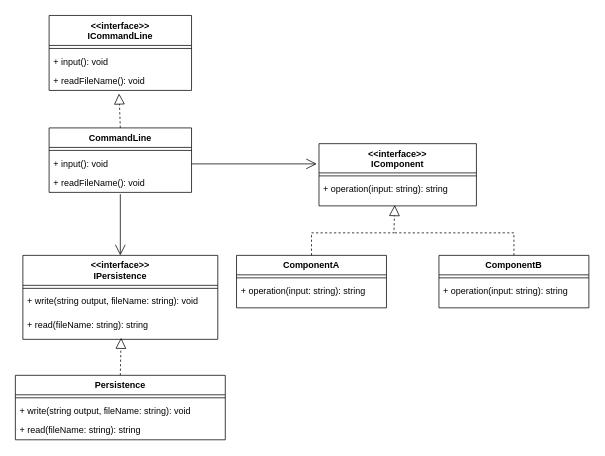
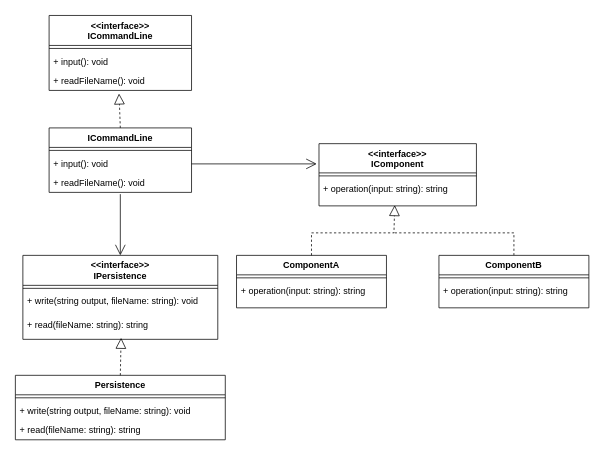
  <mxCell id="0" />
  <mxCell id="1" parent="0" />
- <mxCell id="2" value="CommandLine" style="swimlane;fontStyle=1;align=center;verticalAlign=top;childLayout=stackLayout;horizontal=1;startSize=26;horizontalStack=0;resizeParent=1;resizeParentMax=0;resizeLast=0;collapsible=1;marginBottom=0;" vertex="1" parent="1"><mxGeometry x="65" y="170" width="190" height="86" as="geometry" /></mxCell>
+ <mxCell id="2" value="ICommandLine" style="swimlane;fontStyle=1;align=center;verticalAlign=top;childLayout=stackLayout;horizontal=1;startSize=26;horizontalStack=0;resizeParent=1;resizeParentMax=0;resizeLast=0;collapsible=1;marginBottom=0;" vertex="1" parent="1"><mxGeometry x="65" y="170" width="190" height="86" as="geometry" /></mxCell>
  <mxCell id="3" value="" style="line;strokeWidth=1;fillColor=none;align=left;verticalAlign=middle;spacingTop=-1;spacingLeft=3;spacingRight=3;rotatable=0;labelPosition=right;points=[];portConstraint=eastwest;" vertex="1" parent="2"><mxGeometry y="26" width="190" height="8" as="geometry" /></mxCell>
  <mxCell id="4" value="+ input(): void" style="text;strokeColor=none;fillColor=none;align=left;verticalAlign=top;spacingLeft=4;spacingRight=4;overflow=hidden;rotatable=0;points=[[0,0.5],[1,0.5]];portConstraint=eastwest;" vertex="1" parent="2"><mxGeometry y="34" width="190" height="26" as="geometry" /></mxCell>
  <mxCell id="5" value="+ readFileName(): void" style="text;strokeColor=none;fillColor=none;align=left;verticalAlign=top;spacingLeft=4;spacingRight=4;overflow=hidden;rotatable=0;points=[[0,0.5],[1,0.5]];portConstraint=eastwest;" vertex="1" parent="2"><mxGeometry y="60" width="190" height="26" as="geometry" /></mxCell>
  <mxCell id="6" value="&lt;&lt;interface&gt;&gt;&#10;ICommandLine" style="swimlane;fontStyle=1;align=center;verticalAlign=top;childLayout=stackLayout;horizontal=1;startSize=40;horizontalStack=0;resizeParent=1;resizeParentMax=0;resizeLast=0;collapsible=1;marginBottom=0;" vertex="1" parent="1"><mxGeometry x="65" y="20" width="190" height="100" as="geometry" /></mxCell>
  <mxCell id="7" value="" style="line;strokeWidth=1;fillColor=none;align=left;verticalAlign=middle;spacingTop=-1;spacingLeft=3;spacingRight=3;rotatable=0;labelPosition=right;points=[];portConstraint=eastwest;" vertex="1" parent="6"><mxGeometry y="40" width="190" height="8" as="geometry" /></mxCell>
  <mxCell id="8" value="+ input(): void" style="text;strokeColor=none;fillColor=none;align=left;verticalAlign=top;spacingLeft=4;spacingRight=4;overflow=hidden;rotatable=0;points=[[0,0.5],[1,0.5]];portConstraint=eastwest;" vertex="1" parent="6"><mxGeometry y="48" width="190" height="26" as="geometry" /></mxCell>
  <mxCell id="9" value="+ readFileName(): void" style="text;strokeColor=none;fillColor=none;align=left;verticalAlign=top;spacingLeft=4;spacingRight=4;overflow=hidden;rotatable=0;points=[[0,0.5],[1,0.5]];portConstraint=eastwest;" vertex="1" parent="6"><mxGeometry y="74" width="190" height="26" as="geometry" /></mxCell>
  <mxCell id="10" value="&lt;&lt;interface&gt;&gt;&#10;IComponent" style="swimlane;fontStyle=1;align=center;verticalAlign=top;childLayout=stackLayout;horizontal=1;startSize=39;horizontalStack=0;resizeParent=1;resizeParentMax=0;resizeLast=0;collapsible=1;marginBottom=0;" vertex="1" parent="1"><mxGeometry x="425" y="191" width="210" height="83" as="geometry" /></mxCell>
  <mxCell id="11" value="" style="line;strokeWidth=1;fillColor=none;align=left;verticalAlign=middle;spacingTop=-1;spacingLeft=3;spacingRight=3;rotatable=0;labelPosition=right;points=[];portConstraint=eastwest;" vertex="1" parent="10"><mxGeometry y="39" width="210" height="8" as="geometry" /></mxCell>
  <mxCell id="12" value="+ operation(input: string): string" style="text;strokeColor=none;fillColor=none;align=left;verticalAlign=top;spacingLeft=4;spacingRight=4;overflow=hidden;rotatable=0;points=[[0,0.5],[1,0.5]];portConstraint=eastwest;" vertex="1" parent="10"><mxGeometry y="47" width="210" height="36" as="geometry" /></mxCell>
  <mxCell id="13" value="ComponentA" style="swimlane;fontStyle=1;align=center;verticalAlign=top;childLayout=stackLayout;horizontal=1;startSize=26;horizontalStack=0;resizeParent=1;resizeParentMax=0;resizeLast=0;collapsible=1;marginBottom=0;" vertex="1" parent="1"><mxGeometry x="315" y="340" width="200" height="70" as="geometry" /></mxCell>
  <mxCell id="14" value="" style="line;strokeWidth=1;fillColor=none;align=left;verticalAlign=middle;spacingTop=-1;spacingLeft=3;spacingRight=3;rotatable=0;labelPosition=right;points=[];portConstraint=eastwest;" vertex="1" parent="13"><mxGeometry y="26" width="200" height="8" as="geometry" /></mxCell>
  <mxCell id="15" value="+ operation(input: string): string" style="text;strokeColor=none;fillColor=none;align=left;verticalAlign=top;spacingLeft=4;spacingRight=4;overflow=hidden;rotatable=0;points=[[0,0.5],[1,0.5]];portConstraint=eastwest;" vertex="1" parent="13"><mxGeometry y="34" width="200" height="36" as="geometry" /></mxCell>
  <mxCell id="16" style="edgeStyle=orthogonalEdgeStyle;rounded=0;orthogonalLoop=1;jettySize=auto;html=1;exitX=0.5;exitY=0;exitDx=0;exitDy=0;endArrow=none;endFill=0;dashed=1;" edge="1" parent="1" source="17"><mxGeometry relative="1" as="geometry"><mxPoint x="525" y="310" as="targetPoint" /><Array as="points"><mxPoint x="685" y="310" /></Array></mxGeometry></mxCell>
  <mxCell id="17" value="ComponentB" style="swimlane;fontStyle=1;align=center;verticalAlign=top;childLayout=stackLayout;horizontal=1;startSize=26;horizontalStack=0;resizeParent=1;resizeParentMax=0;resizeLast=0;collapsible=1;marginBottom=0;" vertex="1" parent="1"><mxGeometry x="585" y="340" width="200" height="70" as="geometry" /></mxCell>
  <mxCell id="18" value="" style="line;strokeWidth=1;fillColor=none;align=left;verticalAlign=middle;spacingTop=-1;spacingLeft=3;spacingRight=3;rotatable=0;labelPosition=right;points=[];portConstraint=eastwest;" vertex="1" parent="17"><mxGeometry y="26" width="200" height="8" as="geometry" /></mxCell>
  <mxCell id="19" value="+ operation(input: string): string" style="text;strokeColor=none;fillColor=none;align=left;verticalAlign=top;spacingLeft=4;spacingRight=4;overflow=hidden;rotatable=0;points=[[0,0.5],[1,0.5]];portConstraint=eastwest;" vertex="1" parent="17"><mxGeometry y="34" width="200" height="36" as="geometry" /></mxCell>
  <mxCell id="20" value="Persistence" style="swimlane;fontStyle=1;align=center;verticalAlign=top;childLayout=stackLayout;horizontal=1;startSize=26;horizontalStack=0;resizeParent=1;resizeParentMax=0;resizeLast=0;collapsible=1;marginBottom=0;" vertex="1" parent="1"><mxGeometry x="20" y="500" width="280" height="86" as="geometry" /></mxCell>
  <mxCell id="21" value="" style="line;strokeWidth=1;fillColor=none;align=left;verticalAlign=middle;spacingTop=-1;spacingLeft=3;spacingRight=3;rotatable=0;labelPosition=right;points=[];portConstraint=eastwest;" vertex="1" parent="20"><mxGeometry y="26" width="280" height="8" as="geometry" /></mxCell>
  <mxCell id="22" value="+ write(string output, fileName: string): void" style="text;strokeColor=none;fillColor=none;align=left;verticalAlign=top;spacingLeft=4;spacingRight=4;overflow=hidden;rotatable=0;points=[[0,0.5],[1,0.5]];portConstraint=eastwest;" vertex="1" parent="20"><mxGeometry y="34" width="280" height="26" as="geometry" /></mxCell>
  <mxCell id="23" value="+ read(fileName: string): string" style="text;strokeColor=none;fillColor=none;align=left;verticalAlign=top;spacingLeft=4;spacingRight=4;overflow=hidden;rotatable=0;points=[[0,0.5],[1,0.5]];portConstraint=eastwest;" vertex="1" parent="20"><mxGeometry y="60" width="280" height="26" as="geometry" /></mxCell>
  <mxCell id="24" value="&lt;&lt;interface&gt;&gt;&#10;IPersistence" style="swimlane;fontStyle=1;align=center;verticalAlign=top;childLayout=stackLayout;horizontal=1;startSize=40;horizontalStack=0;resizeParent=1;resizeParentMax=0;resizeLast=0;collapsible=1;marginBottom=0;" vertex="1" parent="1"><mxGeometry x="30" y="340" width="260" height="112" as="geometry" /></mxCell>
  <mxCell id="25" value="" style="line;strokeWidth=1;fillColor=none;align=left;verticalAlign=middle;spacingTop=-1;spacingLeft=3;spacingRight=3;rotatable=0;labelPosition=right;points=[];portConstraint=eastwest;" vertex="1" parent="24"><mxGeometry y="40" width="260" height="8" as="geometry" /></mxCell>
  <mxCell id="26" value="+ write(string output, fileName: string): void" style="text;strokeColor=none;fillColor=none;align=left;verticalAlign=top;spacingLeft=4;spacingRight=4;overflow=hidden;rotatable=0;points=[[0,0.5],[1,0.5]];portConstraint=eastwest;" vertex="1" parent="24"><mxGeometry y="48" width="260" height="32" as="geometry" /></mxCell>
  <mxCell id="27" value="+ read(fileName: string): string" style="text;strokeColor=none;fillColor=none;align=left;verticalAlign=top;spacingLeft=4;spacingRight=4;overflow=hidden;rotatable=0;points=[[0,0.5],[1,0.5]];portConstraint=eastwest;" vertex="1" parent="24"><mxGeometry y="80" width="260" height="32" as="geometry" /></mxCell>
  <mxCell id="28" value="" style="endArrow=block;dashed=1;endFill=0;endSize=12;html=1;exitX=0.5;exitY=0;exitDx=0;exitDy=0;entryX=0.491;entryY=1.16;entryDx=0;entryDy=0;entryPerimeter=0;" edge="1" parent="1" source="2" target="9"><mxGeometry width="160" relative="1" as="geometry"><mxPoint x="-5" y="724" as="sourcePoint" /><mxPoint x="159" y="150" as="targetPoint" /></mxGeometry></mxCell>
  <mxCell id="29" value="" style="endArrow=block;dashed=1;endFill=0;endSize=12;html=1;exitX=0.5;exitY=0;exitDx=0;exitDy=0;entryX=0.504;entryY=0.938;entryDx=0;entryDy=0;entryPerimeter=0;" edge="1" parent="1" source="20" target="27"><mxGeometry width="160" relative="1" as="geometry"><mxPoint x="159.5" y="500" as="sourcePoint" /><mxPoint x="161" y="460" as="targetPoint" /></mxGeometry></mxCell>
  <mxCell id="30" value="" style="endArrow=block;dashed=1;endFill=0;endSize=12;html=1;exitX=0.5;exitY=0;exitDx=0;exitDy=0;entryX=0.481;entryY=0.972;entryDx=0;entryDy=0;entryPerimeter=0;rounded=0;" edge="1" parent="1" source="13" target="12"><mxGeometry width="160" relative="1" as="geometry"><mxPoint x="415" y="650" as="sourcePoint" /><mxPoint x="525" y="280" as="targetPoint" /><Array as="points"><mxPoint x="415" y="310" /><mxPoint x="525" y="310" /></Array></mxGeometry></mxCell>
  <mxCell id="31" value="" style="endArrow=open;endFill=1;endSize=12;html=1;" edge="1" parent="1"><mxGeometry width="160" relative="1" as="geometry"><mxPoint x="255" y="218" as="sourcePoint" /><mxPoint x="422" y="218" as="targetPoint" /></mxGeometry></mxCell>
  <mxCell id="32" value="" style="endArrow=open;endFill=1;endSize=12;html=1;exitX=0.5;exitY=1.09;exitDx=0;exitDy=0;entryX=0.5;entryY=0;entryDx=0;entryDy=0;exitPerimeter=0;" edge="1" parent="1" source="5" target="24"><mxGeometry width="160" relative="1" as="geometry"><mxPoint x="145" y="320" as="sourcePoint" /><mxPoint x="312.48" y="321.307" as="targetPoint" /></mxGeometry></mxCell>
